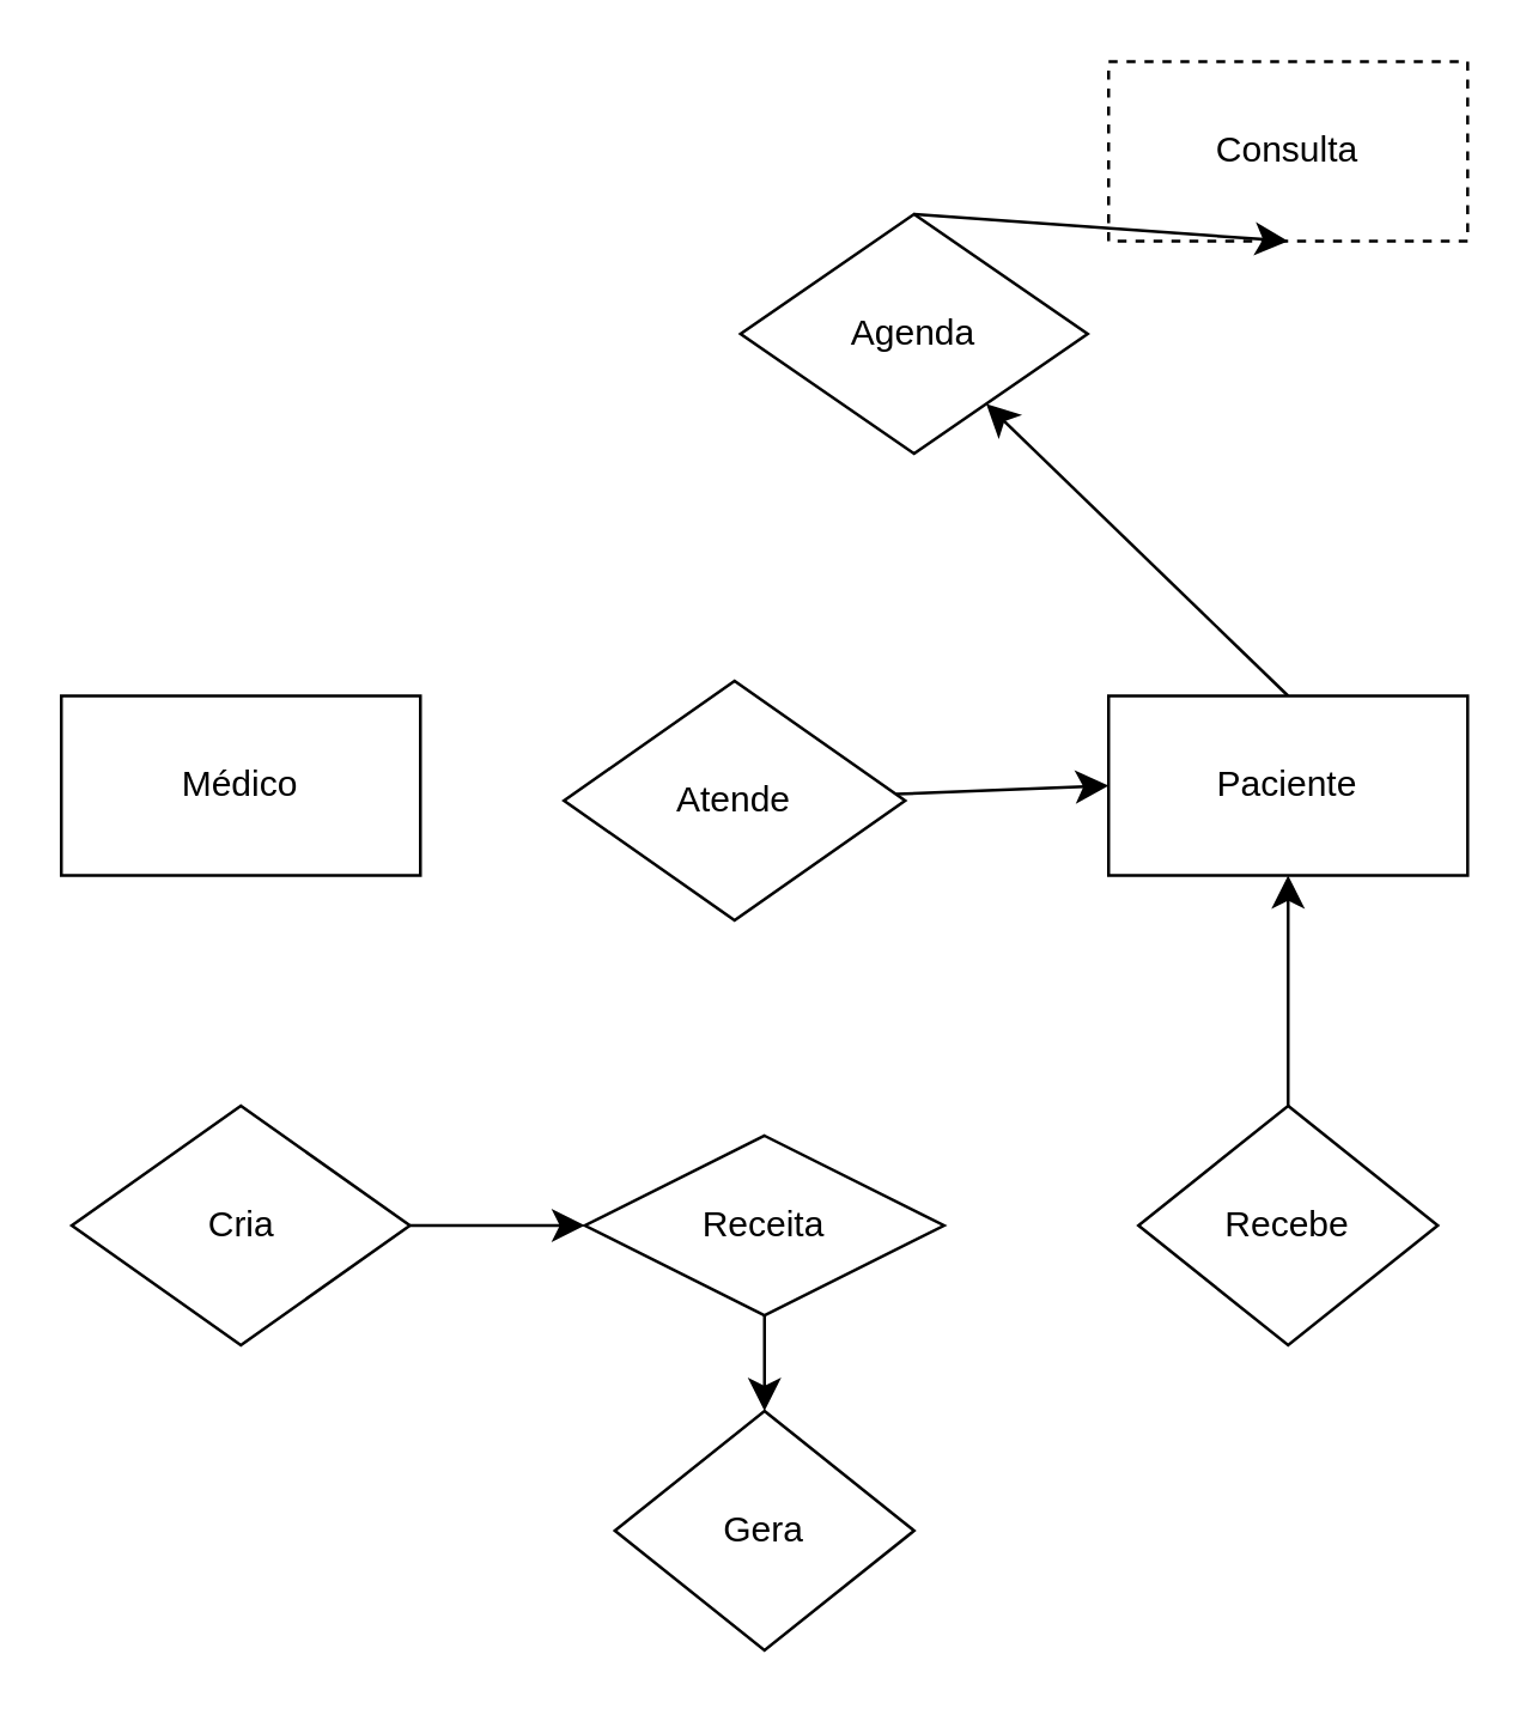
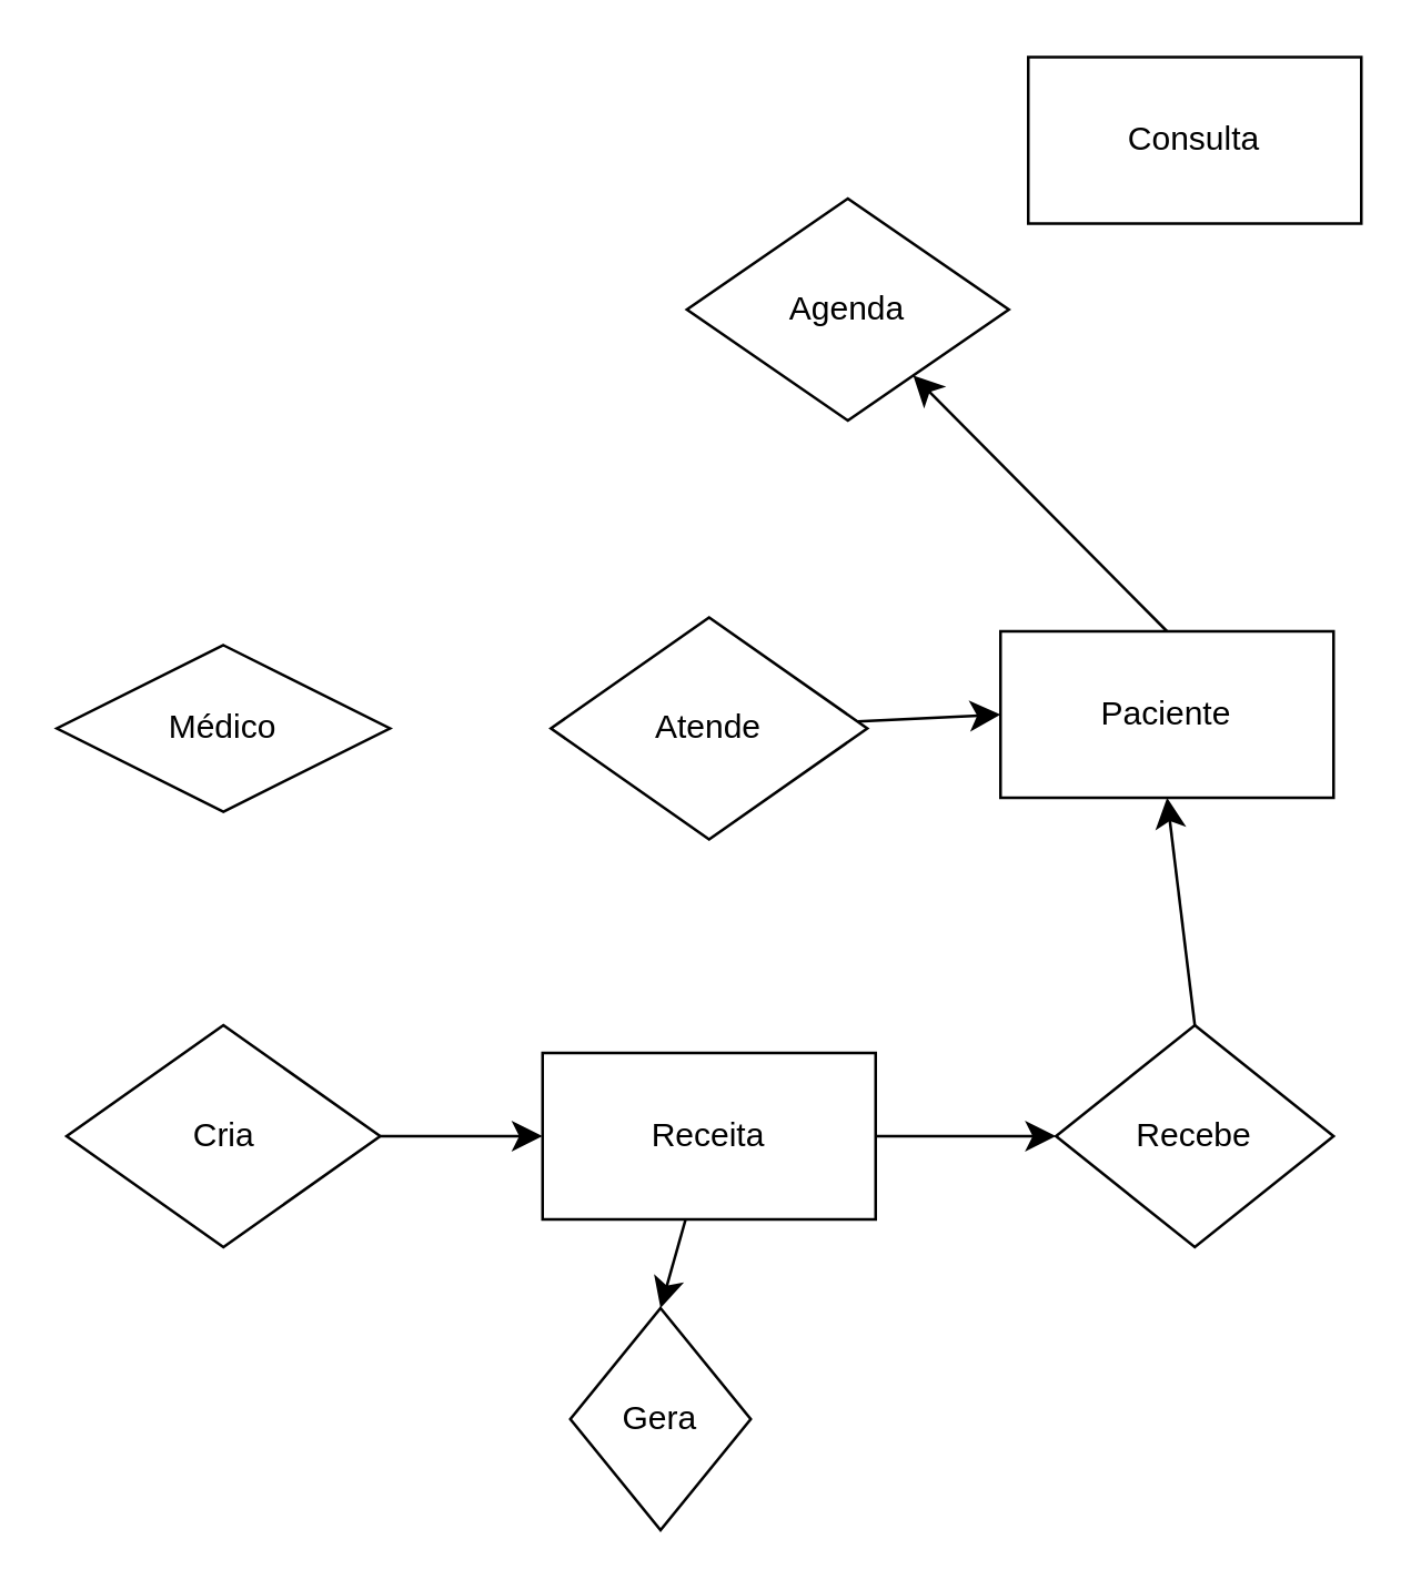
  <mxCell id="0" />
  <mxCell id="1" parent="0" />
- <mxCell id="2" value="Médico" style="rounded=0;whiteSpace=wrap;html=1;" vertex="1" parent="1"><mxGeometry x="20" y="232" width="120" height="60" as="geometry" /></mxCell>
+ <mxCell id="2" value="Médico" style="rhombus;whiteSpace=wrap;html=1;" vertex="1" parent="1"><mxGeometry x="20" y="232" width="120" height="60" as="geometry" /></mxCell>
  <mxCell id="3" style="edgeStyle=none;curved=1;rounded=0;orthogonalLoop=1;jettySize=auto;html=1;exitX=0.5;exitY=0;exitDx=0;exitDy=0;fontSize=12;startSize=8;endSize=8;" edge="1" parent="1" source="4" target="10"><mxGeometry relative="1" as="geometry" /></mxCell>
- <mxCell id="4" value="Paciente" style="whiteSpace=wrap;html=1;rounded=0;" vertex="1" parent="1"><mxGeometry x="370" y="232" width="120" height="60" as="geometry" /></mxCell>
- <mxCell id="5" value="Consulta" style="rounded=0;whiteSpace=wrap;html=1;dashed=1;" vertex="1" parent="1"><mxGeometry x="370" y="20" width="120" height="60" as="geometry" /></mxCell>
+ <mxCell id="4" value="Paciente" style="whiteSpace=wrap;html=1;rounded=0;" vertex="1" parent="1"><mxGeometry x="360" y="227" width="120" height="60" as="geometry" /></mxCell>
+ <mxCell id="5" value="Consulta" style="rounded=0;whiteSpace=wrap;html=1;" vertex="1" parent="1"><mxGeometry x="370" y="20" width="120" height="60" as="geometry" /></mxCell>
+ <mxCell id="6" style="edgeStyle=none;curved=1;rounded=0;orthogonalLoop=1;jettySize=auto;html=1;exitX=1;exitY=0.5;exitDx=0;exitDy=0;entryX=0;entryY=0.5;entryDx=0;entryDy=0;fontSize=12;startSize=8;endSize=8;" edge="1" parent="1" source="8" target="16"><mxGeometry relative="1" as="geometry" /></mxCell>
  <mxCell id="7" style="edgeStyle=none;curved=1;rounded=0;orthogonalLoop=1;jettySize=auto;html=1;entryX=0.5;entryY=0;entryDx=0;entryDy=0;fontSize=12;startSize=8;endSize=8;" edge="1" parent="1" source="8" target="17"><mxGeometry relative="1" as="geometry" /></mxCell>
- <mxCell id="8" value="Receita" style="rhombus;whiteSpace=wrap;html=1;" vertex="1" parent="1"><mxGeometry x="195" y="379" width="120" height="60" as="geometry" /></mxCell>
- <mxCell id="9" style="edgeStyle=none;curved=1;rounded=0;orthogonalLoop=1;jettySize=auto;html=1;exitX=0.5;exitY=0;exitDx=0;exitDy=0;entryX=0.5;entryY=1;entryDx=0;entryDy=0;fontSize=12;startSize=8;endSize=8;" edge="1" parent="1" source="10" target="5"><mxGeometry relative="1" as="geometry" /></mxCell>
+ <mxCell id="8" value="Receita" style="rounded=0;whiteSpace=wrap;html=1;" vertex="1" parent="1"><mxGeometry x="195" y="379" width="120" height="60" as="geometry" /></mxCell>
  <mxCell id="10" value="Agenda" style="rhombus;whiteSpace=wrap;html=1;" vertex="1" parent="1"><mxGeometry x="247" y="71" width="116" height="80" as="geometry" /></mxCell>
  <mxCell id="11" style="edgeStyle=none;curved=1;rounded=0;orthogonalLoop=1;jettySize=auto;html=1;entryX=0;entryY=0.5;entryDx=0;entryDy=0;fontSize=12;startSize=8;endSize=8;" edge="1" parent="1" source="12" target="4"><mxGeometry relative="1" as="geometry" /></mxCell>
- <mxCell id="12" value="Atende" style="rhombus;whiteSpace=wrap;html=1;rounded=0;" vertex="1" parent="1"><mxGeometry x="188" y="227" width="114" height="80" as="geometry" /></mxCell>
+ <mxCell id="12" value="Atende" style="rhombus;whiteSpace=wrap;html=1;rounded=0;" vertex="1" parent="1"><mxGeometry x="198" y="222" width="114" height="80" as="geometry" /></mxCell>
  <mxCell id="13" style="edgeStyle=none;curved=1;rounded=0;orthogonalLoop=1;jettySize=auto;html=1;entryX=0;entryY=0.5;entryDx=0;entryDy=0;fontSize=12;startSize=8;endSize=8;" edge="1" parent="1" source="14" target="8"><mxGeometry relative="1" as="geometry" /></mxCell>
  <mxCell id="14" value="Cria" style="rhombus;whiteSpace=wrap;html=1;rounded=0;" vertex="1" parent="1"><mxGeometry x="23.5" y="369" width="113" height="80" as="geometry" /></mxCell>
  <mxCell id="15" style="edgeStyle=none;curved=1;rounded=0;orthogonalLoop=1;jettySize=auto;html=1;exitX=0.5;exitY=0;exitDx=0;exitDy=0;entryX=0.5;entryY=1;entryDx=0;entryDy=0;fontSize=12;startSize=8;endSize=8;" edge="1" parent="1" source="16" target="4"><mxGeometry relative="1" as="geometry" /></mxCell>
  <mxCell id="16" value="Recebe" style="rhombus;whiteSpace=wrap;html=1;" vertex="1" parent="1"><mxGeometry x="380" y="369" width="100" height="80" as="geometry" /></mxCell>
- <mxCell id="17" value="Gera" style="rhombus;whiteSpace=wrap;html=1;" vertex="1" parent="1"><mxGeometry x="205" y="471" width="100" height="80" as="geometry" /></mxCell>
+ <mxCell id="17" value="Gera" style="rhombus;whiteSpace=wrap;html=1;" vertex="1" parent="1"><mxGeometry x="205" y="471" width="65" height="80" as="geometry" /></mxCell>
